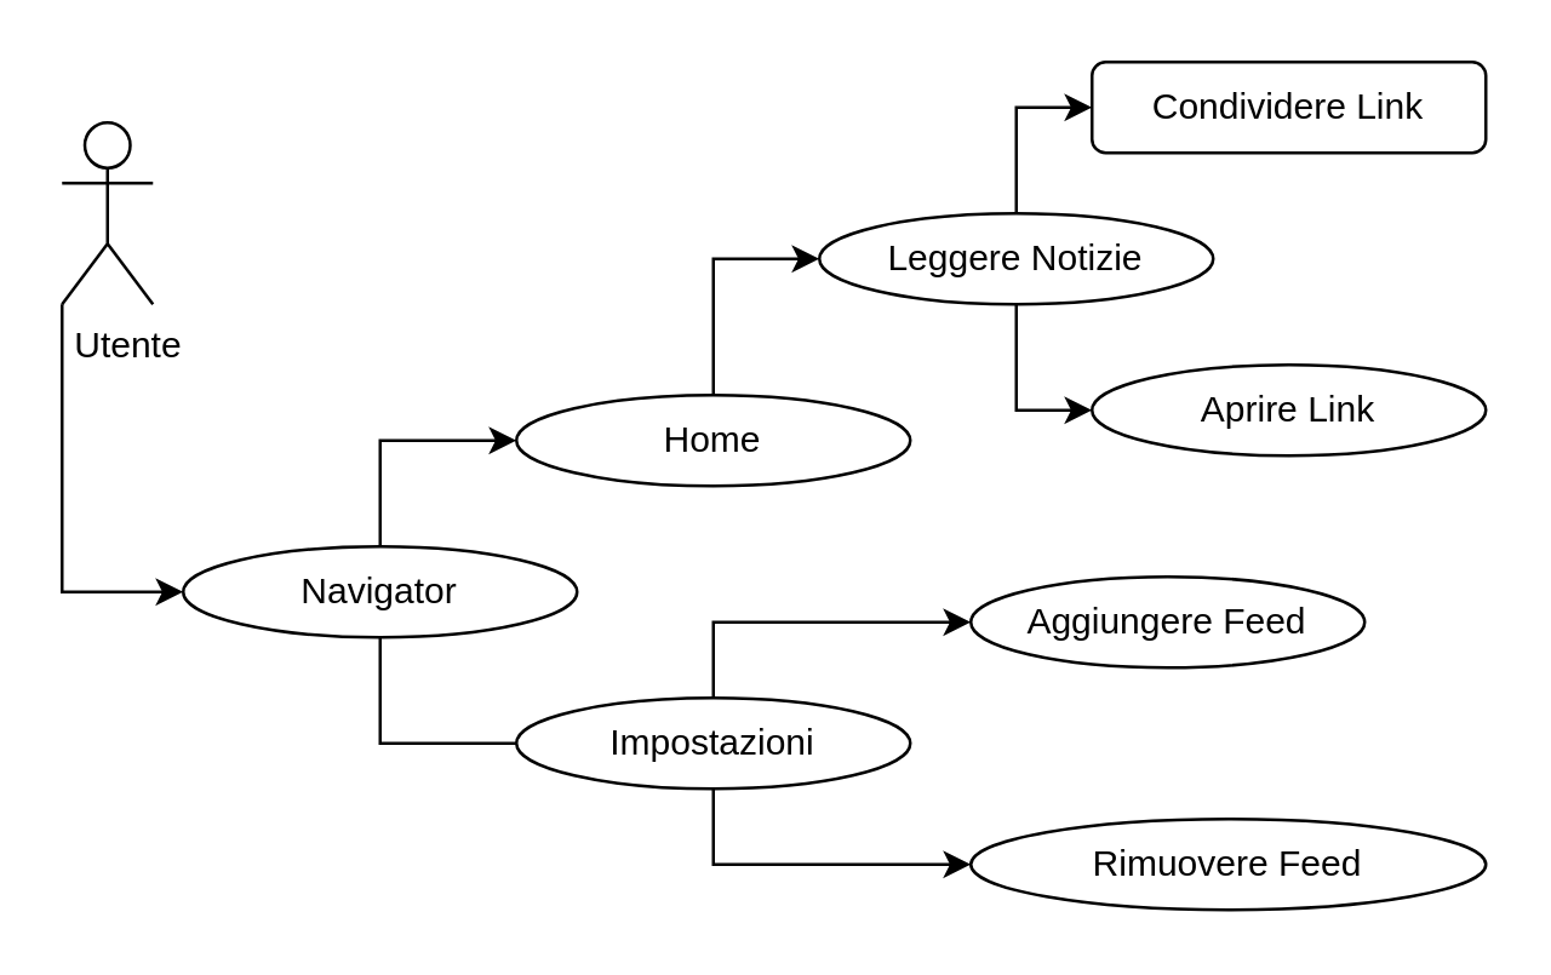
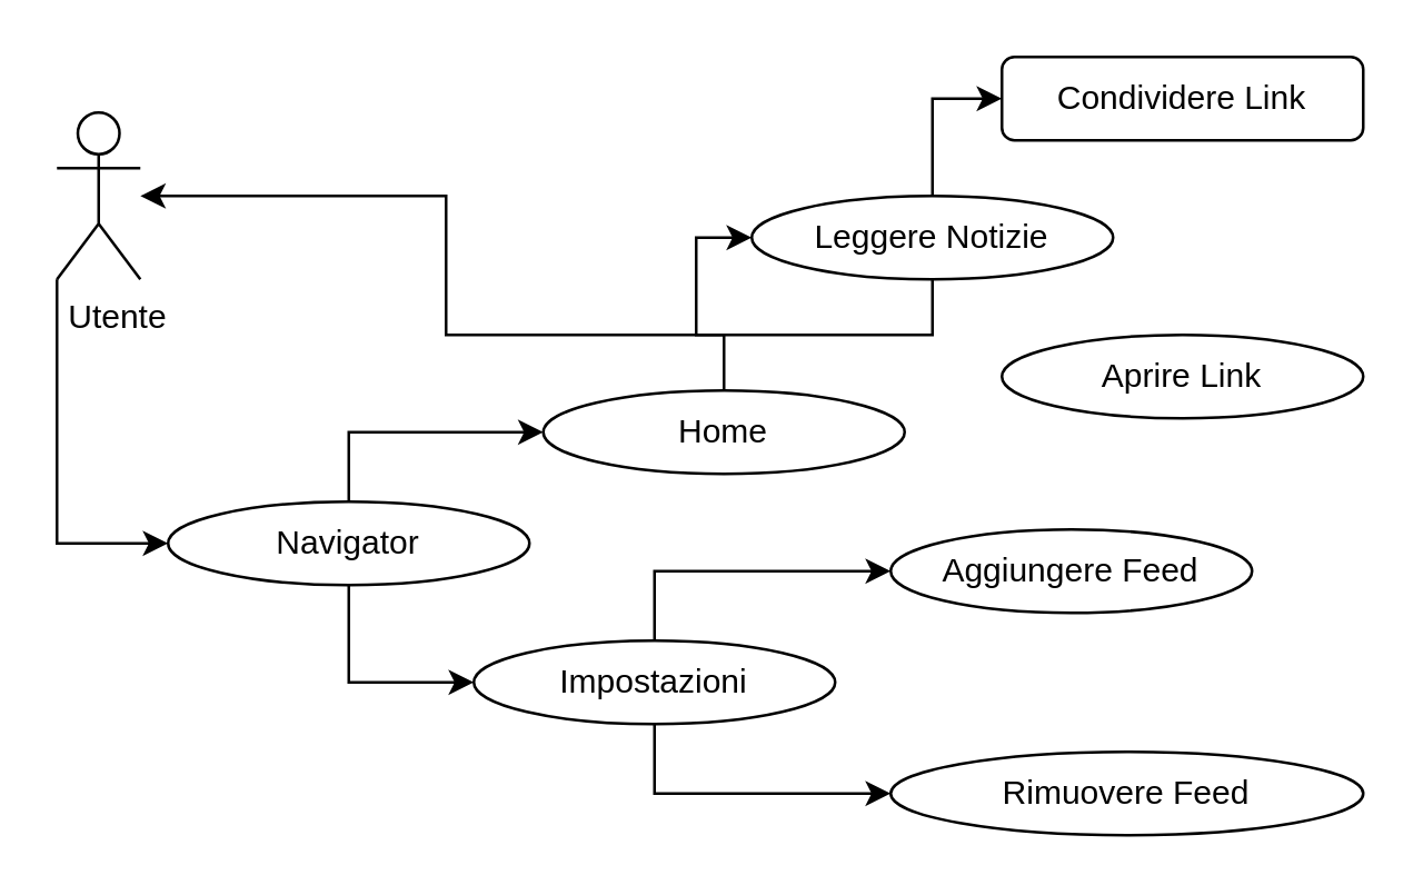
  <mxCell id="0" />
  <mxCell id="1" parent="0" />
  <mxCell id="2" style="edgeStyle=orthogonalEdgeStyle;rounded=0;orthogonalLoop=1;jettySize=auto;html=1;exitX=0;exitY=1;exitDx=0;exitDy=0;exitPerimeter=0;entryX=0;entryY=0.5;entryDx=0;entryDy=0;" edge="1" parent="1" source="3" target="16"><mxGeometry relative="1" as="geometry" /></mxCell>
  <mxCell id="3" value="&lt;div&gt;&amp;nbsp;&amp;nbsp;&amp;nbsp; Utente&lt;/div&gt;" style="shape=umlActor;verticalLabelPosition=bottom;verticalAlign=top;html=1;outlineConnect=0;" vertex="1" parent="1"><mxGeometry x="20" y="40" width="30" height="60" as="geometry" /></mxCell>
- <mxCell id="4" style="edgeStyle=orthogonalEdgeStyle;rounded=0;orthogonalLoop=1;jettySize=auto;html=1;exitX=0.5;exitY=1;exitDx=0;exitDy=0;entryX=0;entryY=0.5;entryDx=0;entryDy=0;" edge="1" parent="1" source="6" target="13"><mxGeometry relative="1" as="geometry" /></mxCell>
+ <mxCell id="4" style="edgeStyle=orthogonalEdgeStyle;rounded=0;orthogonalLoop=1;jettySize=auto;html=1;exitX=0.5;exitY=1;exitDx=0;exitDy=0;" edge="1" parent="1" source="6" target="3"><mxGeometry relative="1" as="geometry" /></mxCell>
  <mxCell id="5" style="edgeStyle=orthogonalEdgeStyle;rounded=0;orthogonalLoop=1;jettySize=auto;html=1;exitX=0.5;exitY=0;exitDx=0;exitDy=0;entryX=0;entryY=0.5;entryDx=0;entryDy=0;" edge="1" parent="1" source="6" target="12"><mxGeometry relative="1" as="geometry" /></mxCell>
  <mxCell id="6" value="Leggere Notizie" style="ellipse;whiteSpace=wrap;html=1;" vertex="1" parent="1"><mxGeometry x="270" y="70" width="130" height="30" as="geometry" /></mxCell>
  <mxCell id="7" value="Aggiungere Feed" style="ellipse;whiteSpace=wrap;html=1;" vertex="1" parent="1"><mxGeometry x="320" y="190" width="130" height="30" as="geometry" /></mxCell>
  <mxCell id="8" style="edgeStyle=orthogonalEdgeStyle;rounded=0;orthogonalLoop=1;jettySize=auto;html=1;exitX=0.5;exitY=1;exitDx=0;exitDy=0;entryX=0;entryY=0.5;entryDx=0;entryDy=0;" edge="1" parent="1" source="10" target="11"><mxGeometry relative="1" as="geometry" /></mxCell>
  <mxCell id="9" style="edgeStyle=orthogonalEdgeStyle;rounded=0;orthogonalLoop=1;jettySize=auto;html=1;exitX=0.5;exitY=0;exitDx=0;exitDy=0;entryX=0;entryY=0.5;entryDx=0;entryDy=0;" edge="1" parent="1" source="10" target="7"><mxGeometry relative="1" as="geometry" /></mxCell>
  <mxCell id="10" value="Impostazioni" style="ellipse;whiteSpace=wrap;html=1;" vertex="1" parent="1"><mxGeometry x="170" y="230" width="130" height="30" as="geometry" /></mxCell>
  <mxCell id="11" value="Rimuovere Feed" style="ellipse;whiteSpace=wrap;html=1;" vertex="1" parent="1"><mxGeometry x="320" y="270" width="170" height="30" as="geometry" /></mxCell>
  <mxCell id="12" value="&lt;div&gt;Condividere Link&lt;/div&gt;" style="whiteSpace=wrap;html=1;rounded=1;" vertex="1" parent="1"><mxGeometry x="360" y="20" width="130" height="30" as="geometry" /></mxCell>
  <mxCell id="13" value="Aprire Link" style="ellipse;whiteSpace=wrap;html=1;" vertex="1" parent="1"><mxGeometry x="360" y="120" width="130" height="30" as="geometry" /></mxCell>
- <mxCell id="14" style="edgeStyle=orthogonalEdgeStyle;rounded=0;orthogonalLoop=1;jettySize=auto;html=1;exitX=0.5;exitY=1;exitDx=0;exitDy=0;entryX=0;entryY=0.5;entryDx=0;entryDy=0;endArrow=none;" edge="1" parent="1" source="16" target="10"><mxGeometry relative="1" as="geometry" /></mxCell>
+ <mxCell id="14" style="edgeStyle=orthogonalEdgeStyle;rounded=0;orthogonalLoop=1;jettySize=auto;html=1;exitX=0.5;exitY=1;exitDx=0;exitDy=0;entryX=0;entryY=0.5;entryDx=0;entryDy=0;" edge="1" parent="1" source="16" target="10"><mxGeometry relative="1" as="geometry" /></mxCell>
  <mxCell id="15" style="edgeStyle=orthogonalEdgeStyle;rounded=0;orthogonalLoop=1;jettySize=auto;html=1;exitX=0.5;exitY=0;exitDx=0;exitDy=0;entryX=0;entryY=0.5;entryDx=0;entryDy=0;" edge="1" parent="1" source="16" target="18"><mxGeometry relative="1" as="geometry" /></mxCell>
  <mxCell id="16" value="Navigator" style="ellipse;whiteSpace=wrap;html=1;" vertex="1" parent="1"><mxGeometry x="60" y="180" width="130" height="30" as="geometry" /></mxCell>
  <mxCell id="17" style="edgeStyle=orthogonalEdgeStyle;rounded=0;orthogonalLoop=1;jettySize=auto;html=1;exitX=0.5;exitY=0;exitDx=0;exitDy=0;entryX=0;entryY=0.5;entryDx=0;entryDy=0;" edge="1" parent="1" source="18" target="6"><mxGeometry relative="1" as="geometry" /></mxCell>
- <mxCell id="18" value="Home" style="ellipse;whiteSpace=wrap;html=1;" vertex="1" parent="1"><mxGeometry x="170" y="130" width="130" height="30" as="geometry" /></mxCell>
+ <mxCell id="18" value="Home" style="ellipse;whiteSpace=wrap;html=1;" vertex="1" parent="1"><mxGeometry x="195" y="140" width="130" height="30" as="geometry" /></mxCell>
